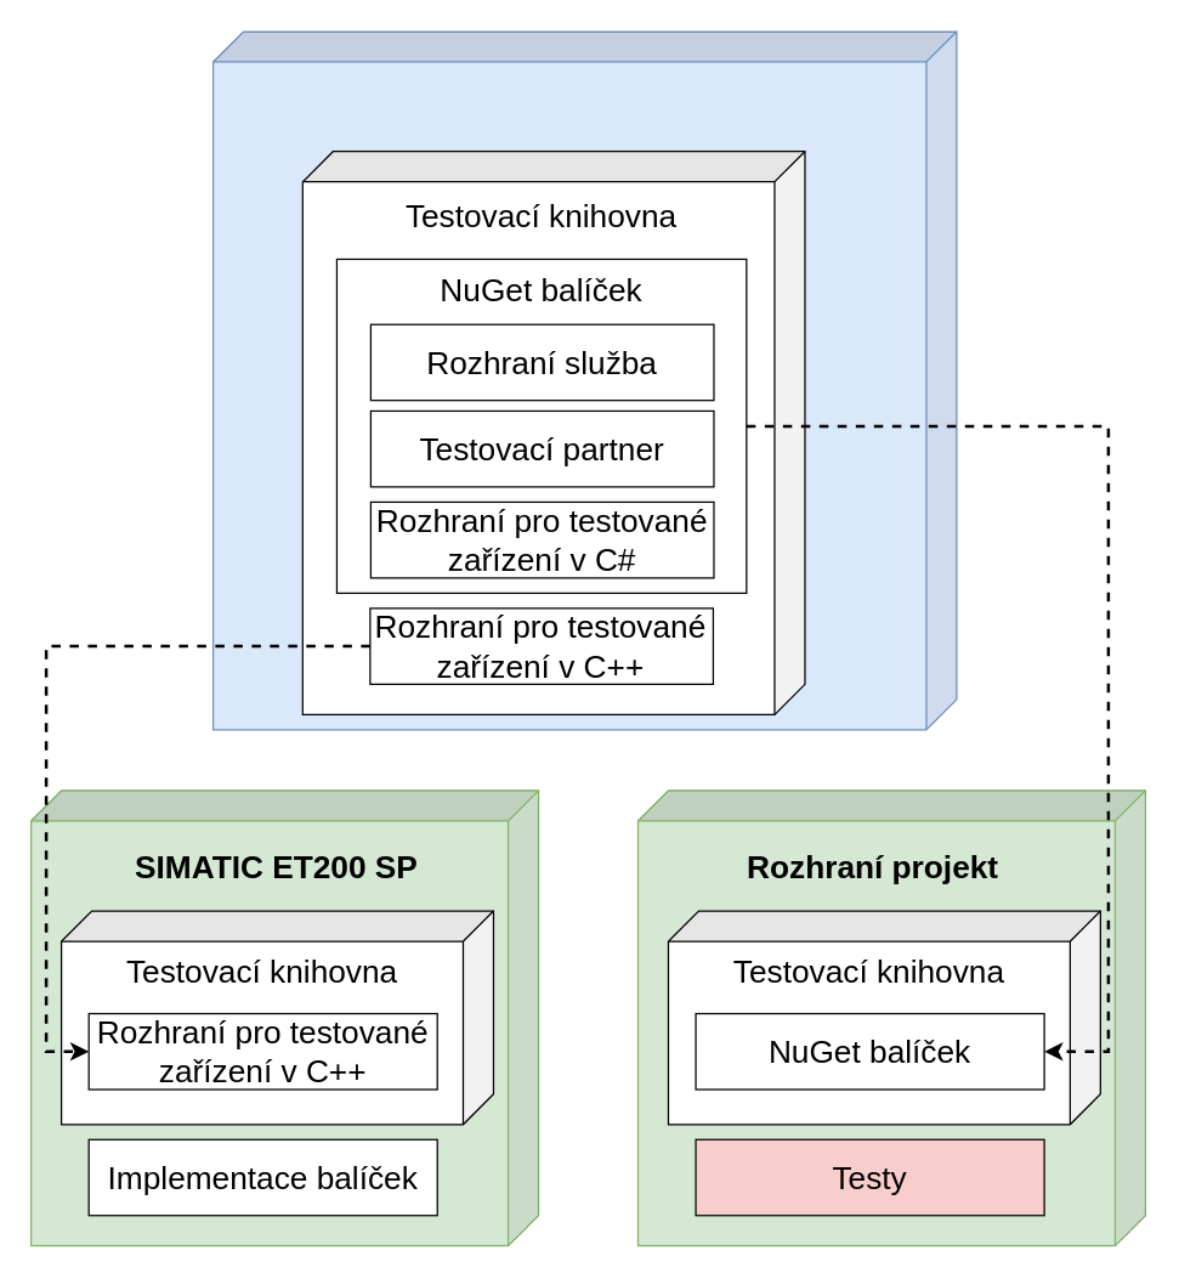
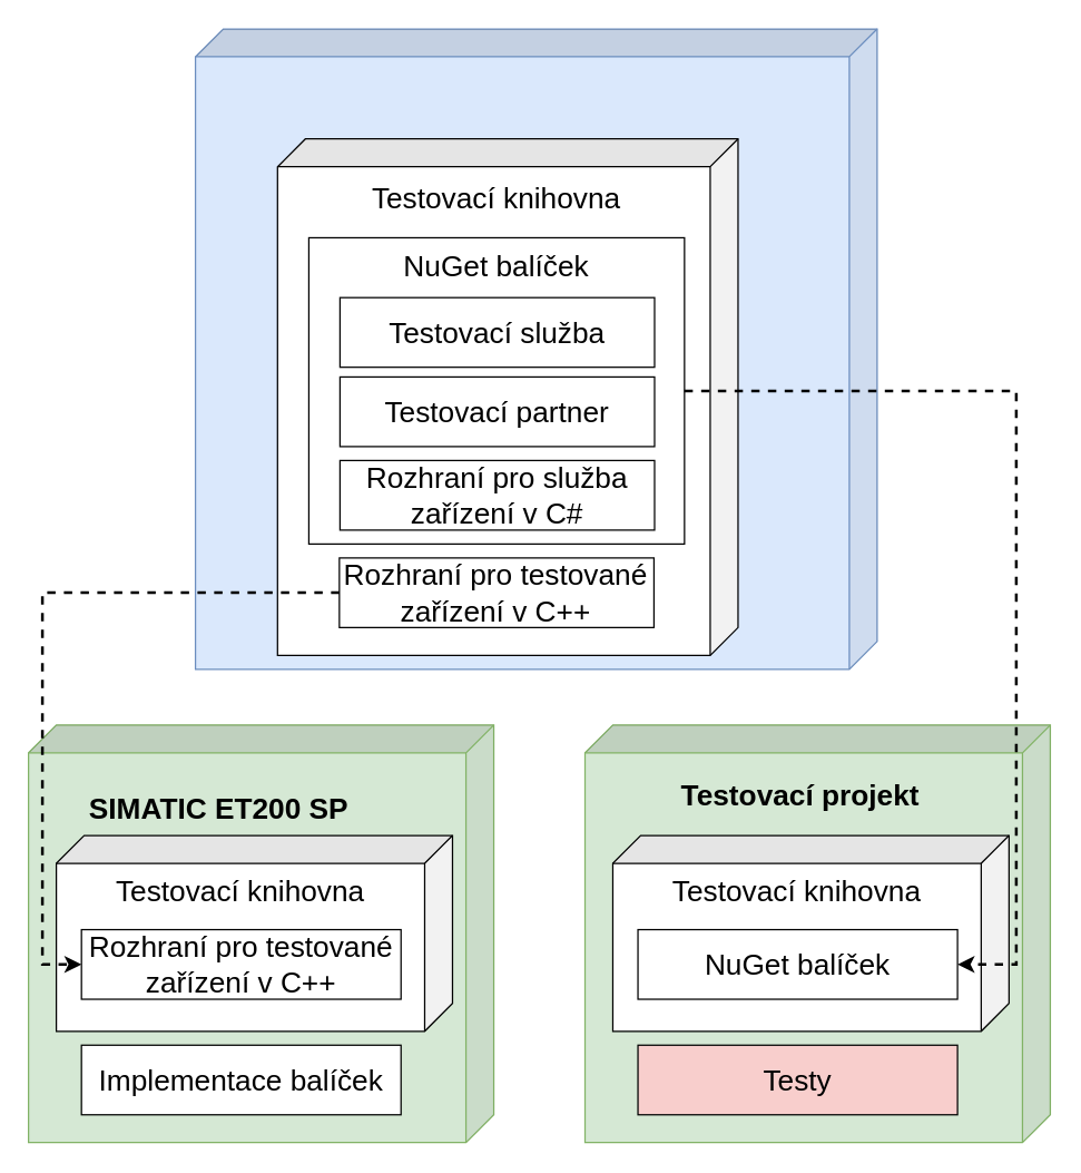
  <mxCell id="0" />
  <mxCell id="1" parent="0" />
  <mxCell id="2" value="" style="shape=cube;whiteSpace=wrap;html=1;boundedLbl=1;backgroundOutline=1;darkOpacity=0.05;darkOpacity2=0.1;direction=south;fillColor=#d5e8d4;strokeColor=#82b366;fontSize=21;" vertex="1" parent="1"><mxGeometry x="420" y="520" width="334.43" height="300" as="geometry" /></mxCell>
- <mxCell id="3" value="&lt;span style=&quot;font-weight: 700&quot;&gt;Rozhraní projekt&lt;/span&gt;" style="text;html=1;strokeColor=none;fillColor=none;align=center;verticalAlign=middle;whiteSpace=wrap;rounded=0;fontSize=21;" vertex="1" parent="1"><mxGeometry x="458.06" y="560" width="233.88" height="20" as="geometry" /></mxCell>
+ <mxCell id="3" value="&lt;span style=&quot;font-weight: 700&quot;&gt;Testovací projekt&lt;/span&gt;" style="text;html=1;strokeColor=none;fillColor=none;align=center;verticalAlign=middle;whiteSpace=wrap;rounded=0;fontSize=21;" vertex="1" parent="1"><mxGeometry x="458.06" y="560" width="233.88" height="20" as="geometry" /></mxCell>
  <mxCell id="4" value="" style="shape=cube;whiteSpace=wrap;html=1;boundedLbl=1;backgroundOutline=1;darkOpacity=0.05;darkOpacity2=0.1;direction=south;fontSize=21;" vertex="1" parent="1"><mxGeometry x="440" y="599.38" width="284.76" height="140.62" as="geometry" /></mxCell>
  <mxCell id="5" value="NuGet balíček" style="rounded=0;whiteSpace=wrap;html=1;fontSize=21;" vertex="1" parent="1"><mxGeometry x="458.06" y="667" width="229.69" height="50" as="geometry" /></mxCell>
  <mxCell id="6" value="Testovací knihovna" style="text;html=1;strokeColor=none;fillColor=none;align=center;verticalAlign=middle;whiteSpace=wrap;rounded=0;fontSize=21;" vertex="1" parent="1"><mxGeometry x="478.4" y="628.75" width="189" height="20" as="geometry" /></mxCell>
  <mxCell id="7" value="" style="shape=cube;whiteSpace=wrap;html=1;boundedLbl=1;backgroundOutline=1;darkOpacity=0.05;darkOpacity2=0.1;direction=south;fillColor=#dae8fc;strokeColor=#6c8ebf;fontSize=21;" parent="1" vertex="1"><mxGeometry x="140" y="20" width="490" height="460" as="geometry" /></mxCell>
  <mxCell id="8" value="" style="shape=cube;whiteSpace=wrap;html=1;boundedLbl=1;backgroundOutline=1;darkOpacity=0.05;darkOpacity2=0.1;direction=south;fontSize=21;" parent="1" vertex="1"><mxGeometry x="199" y="99" width="331" height="371" as="geometry" /></mxCell>
  <mxCell id="9" value="" style="rounded=0;whiteSpace=wrap;html=1;" parent="1" vertex="1"><mxGeometry x="221.5" y="170" width="270" height="220" as="geometry" /></mxCell>
  <mxCell id="10" value="" style="shape=cube;whiteSpace=wrap;html=1;boundedLbl=1;backgroundOutline=1;darkOpacity=0.05;darkOpacity2=0.1;direction=south;fillColor=#d5e8d4;strokeColor=#82b366;fontSize=21;" parent="1" vertex="1"><mxGeometry x="20" y="520" width="334.43" height="300" as="geometry" /></mxCell>
- <mxCell id="11" value="&lt;b style=&quot;font-size: 21px&quot;&gt;SIMATIC ET200 SP&lt;/b&gt;" style="text;html=1;strokeColor=none;fillColor=none;align=center;verticalAlign=middle;whiteSpace=wrap;rounded=0;fontSize=21;" parent="1" vertex="1"><mxGeometry x="65.44" y="560" width="233.88" height="20" as="geometry" /></mxCell>
+ <mxCell id="11" value="&lt;b style=&quot;font-size: 21px&quot;&gt;SIMATIC ET200 SP&lt;/b&gt;" style="text;html=1;strokeColor=none;fillColor=none;align=center;verticalAlign=middle;whiteSpace=wrap;rounded=0;fontSize=21;" parent="1" vertex="1"><mxGeometry x="40.44" y="570" width="233.88" height="20" as="geometry" /></mxCell>
  <mxCell id="12" value="Testovací knihovna" style="text;html=1;strokeColor=none;fillColor=none;align=center;verticalAlign=middle;whiteSpace=wrap;rounded=0;fontSize=21;" parent="1" vertex="1"><mxGeometry x="262" y="131" width="189" height="20" as="geometry" /></mxCell>
- <mxCell id="13" value="Rozhraní služba" style="rounded=0;whiteSpace=wrap;html=1;fontSize=21;" parent="1" vertex="1"><mxGeometry x="243.88" y="213" width="226.12" height="50" as="geometry" /></mxCell>
+ <mxCell id="13" value="Testovací služba" style="rounded=0;whiteSpace=wrap;html=1;fontSize=21;" parent="1" vertex="1"><mxGeometry x="243.88" y="213" width="226.12" height="50" as="geometry" /></mxCell>
  <mxCell id="14" value="Rozhraní pro testované zařízení v C++" style="rounded=0;whiteSpace=wrap;html=1;fontSize=21;" parent="1" vertex="1"><mxGeometry x="243.44" y="400" width="226.12" height="50" as="geometry" /></mxCell>
  <mxCell id="15" value="Testovací partner" style="rounded=0;whiteSpace=wrap;html=1;fontSize=21;" parent="1" vertex="1"><mxGeometry x="243.88" y="270" width="226.12" height="50" as="geometry" /></mxCell>
  <mxCell id="16" value="" style="shape=cube;whiteSpace=wrap;html=1;boundedLbl=1;backgroundOutline=1;darkOpacity=0.05;darkOpacity2=0.1;direction=south;fontSize=21;" parent="1" vertex="1"><mxGeometry x="40" y="599.38" width="284.76" height="140.62" as="geometry" /></mxCell>
  <mxCell id="17" value="Rozhraní pro testované zařízení v C++" style="rounded=0;whiteSpace=wrap;html=1;fontSize=21;" parent="1" vertex="1"><mxGeometry x="58.06" y="667" width="229.69" height="50" as="geometry" /></mxCell>
  <mxCell id="18" style="edgeStyle=orthogonalEdgeStyle;rounded=0;orthogonalLoop=1;jettySize=auto;html=1;exitX=0.5;exitY=1;exitDx=0;exitDy=0;fontSize=21;" parent="1" edge="1"><mxGeometry relative="1" as="geometry"><mxPoint x="587.75" y="192" as="sourcePoint" /><mxPoint x="587.75" y="192" as="targetPoint" /></mxGeometry></mxCell>
  <mxCell id="19" style="edgeStyle=orthogonalEdgeStyle;rounded=0;orthogonalLoop=1;jettySize=auto;html=1;exitX=0.5;exitY=1;exitDx=0;exitDy=0;fontSize=21;" parent="1" edge="1"><mxGeometry relative="1" as="geometry"><mxPoint x="559.75" y="655.75" as="sourcePoint" /><mxPoint x="559.75" y="655.75" as="targetPoint" /></mxGeometry></mxCell>
  <mxCell id="20" value="Testovací knihovna" style="text;html=1;strokeColor=none;fillColor=none;align=center;verticalAlign=middle;whiteSpace=wrap;rounded=0;fontSize=21;" parent="1" vertex="1"><mxGeometry x="78.4" y="628.75" width="189" height="20" as="geometry" /></mxCell>
  <mxCell id="21" value="NuGet balíček" style="text;html=1;strokeColor=none;fillColor=none;align=center;verticalAlign=middle;whiteSpace=wrap;rounded=0;fontSize=21;" parent="1" vertex="1"><mxGeometry x="262" y="180" width="189" height="20" as="geometry" /></mxCell>
  <mxCell id="22" value="" style="endArrow=classic;html=1;dashed=1;strokeWidth=2;rounded=0;exitX=1;exitY=0.5;exitDx=0;exitDy=0;entryX=1;entryY=0.5;entryDx=0;entryDy=0;" parent="1" source="9" target="5" edge="1"><mxGeometry width="50" height="50" relative="1" as="geometry"><mxPoint x="495" y="250" as="sourcePoint" /><mxPoint x="870" y="680" as="targetPoint" /><Array as="points"><mxPoint x="730" y="280" /><mxPoint x="730" y="692" /></Array></mxGeometry></mxCell>
  <mxCell id="23" style="edgeStyle=orthogonalEdgeStyle;rounded=0;orthogonalLoop=1;jettySize=auto;html=1;entryX=0;entryY=0.5;entryDx=0;entryDy=0;dashed=1;strokeWidth=2;exitX=0;exitY=0.5;exitDx=0;exitDy=0;" parent="1" source="14" target="17" edge="1"><mxGeometry relative="1" as="geometry"><Array as="points"><mxPoint x="30" y="425" /><mxPoint x="30" y="692" /></Array></mxGeometry></mxCell>
- <mxCell id="24" value="Rozhraní pro testované zařízení v C#" style="rounded=0;whiteSpace=wrap;html=1;fontSize=21;" vertex="1" parent="1"><mxGeometry x="243.88" y="330" width="226.12" height="50" as="geometry" /></mxCell>
+ <mxCell id="24" value="Rozhraní pro služba zařízení v C#" style="rounded=0;whiteSpace=wrap;html=1;fontSize=21;" vertex="1" parent="1"><mxGeometry x="243.88" y="330" width="226.12" height="50" as="geometry" /></mxCell>
  <mxCell id="25" value="Testy" style="rounded=0;whiteSpace=wrap;html=1;fontSize=21;fillColor=#f8cecc;" vertex="1" parent="1"><mxGeometry x="458.06" y="750" width="229.69" height="50" as="geometry" /></mxCell>
  <mxCell id="26" value="Implementace balíček" style="rounded=0;whiteSpace=wrap;html=1;fontSize=21;" vertex="1" parent="1"><mxGeometry x="58.06" y="750" width="229.69" height="50" as="geometry" /></mxCell>
